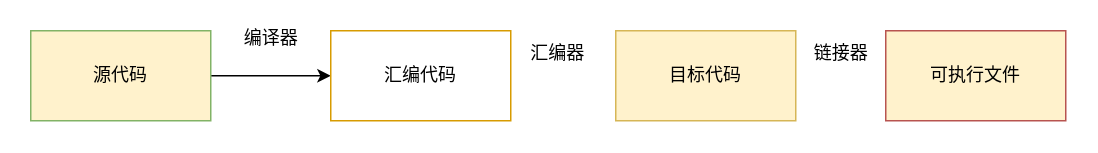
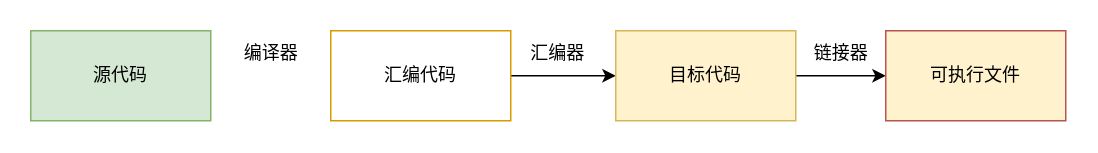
  <mxCell id="0" />
  <mxCell id="1" parent="0" />
- <mxCell id="2" style="edgeStyle=orthogonalEdgeStyle;rounded=0;orthogonalLoop=1;jettySize=auto;html=1;entryX=0;entryY=0.5;entryDx=0;entryDy=0;" edge="1" parent="1" source="3" target="5"><mxGeometry relative="1" as="geometry" /></mxCell>
- <mxCell id="3" value="源代码" style="rounded=0;whiteSpace=wrap;html=1;fillColor=#fff2cc;strokeColor=#82b366;" vertex="1" parent="1"><mxGeometry x="20" y="20" width="120" height="60" as="geometry" /></mxCell>
+ <mxCell id="3" value="源代码" style="rounded=0;whiteSpace=wrap;html=1;fillColor=#d5e8d4;strokeColor=#82b366;" vertex="1" parent="1"><mxGeometry x="20" y="20" width="120" height="60" as="geometry" /></mxCell>
+ <mxCell id="4" value="" style="edgeStyle=orthogonalEdgeStyle;rounded=0;orthogonalLoop=1;jettySize=auto;html=1;" edge="1" parent="1" source="5" target="7"><mxGeometry relative="1" as="geometry" /></mxCell>
  <mxCell id="5" value="汇编代码" style="rounded=0;whiteSpace=wrap;html=1;fillColor=#ffffff;strokeColor=#d79b00;" vertex="1" parent="1"><mxGeometry x="220" y="20" width="120" height="60" as="geometry" /></mxCell>
+ <mxCell id="6" value="" style="edgeStyle=orthogonalEdgeStyle;rounded=0;orthogonalLoop=1;jettySize=auto;html=1;" edge="1" parent="1" source="7" target="8"><mxGeometry relative="1" as="geometry" /></mxCell>
  <mxCell id="7" value="目标代码" style="rounded=0;whiteSpace=wrap;html=1;fillColor=#fff2cc;strokeColor=#d6b656;" vertex="1" parent="1"><mxGeometry x="410" y="20" width="120" height="60" as="geometry" /></mxCell>
  <mxCell id="8" value="可执行文件" style="rounded=0;whiteSpace=wrap;html=1;fillColor=#fff2cc;strokeColor=#b85450;" vertex="1" parent="1"><mxGeometry x="590" y="20" width="120" height="60" as="geometry" /></mxCell>
- <mxCell id="9" value="编译器" style="text;html=1;align=center;verticalAlign=middle;resizable=0;points=[];autosize=1;strokeColor=none;fillColor=none;" vertex="1" parent="1"><mxGeometry x="150" y="10" width="60" height="30" as="geometry" /></mxCell>
+ <mxCell id="9" value="编译器" style="text;html=1;align=center;verticalAlign=middle;resizable=0;points=[];autosize=1;strokeColor=none;fillColor=none;" vertex="1" parent="1"><mxGeometry x="150" y="20" width="60" height="30" as="geometry" /></mxCell>
  <mxCell id="10" value="汇编器" style="text;html=1;align=center;verticalAlign=middle;resizable=0;points=[];autosize=1;strokeColor=none;fillColor=none;" vertex="1" parent="1"><mxGeometry x="341" y="20" width="60" height="30" as="geometry" /></mxCell>
  <mxCell id="11" value="链接器" style="text;html=1;align=center;verticalAlign=middle;resizable=0;points=[];autosize=1;strokeColor=none;fillColor=none;" vertex="1" parent="1"><mxGeometry x="530" y="20" width="60" height="30" as="geometry" /></mxCell>
